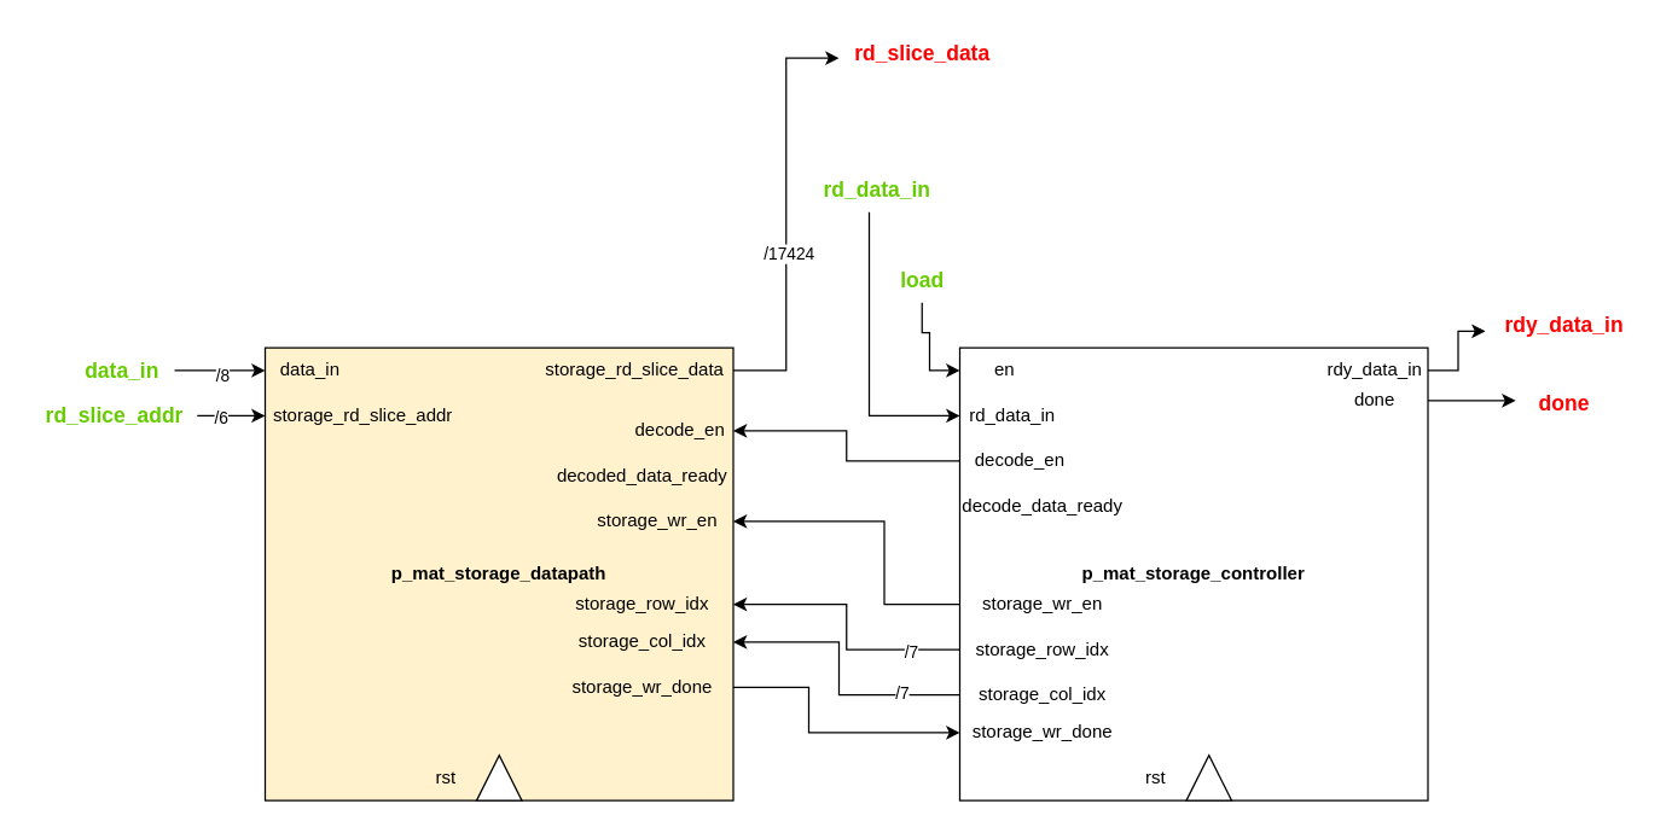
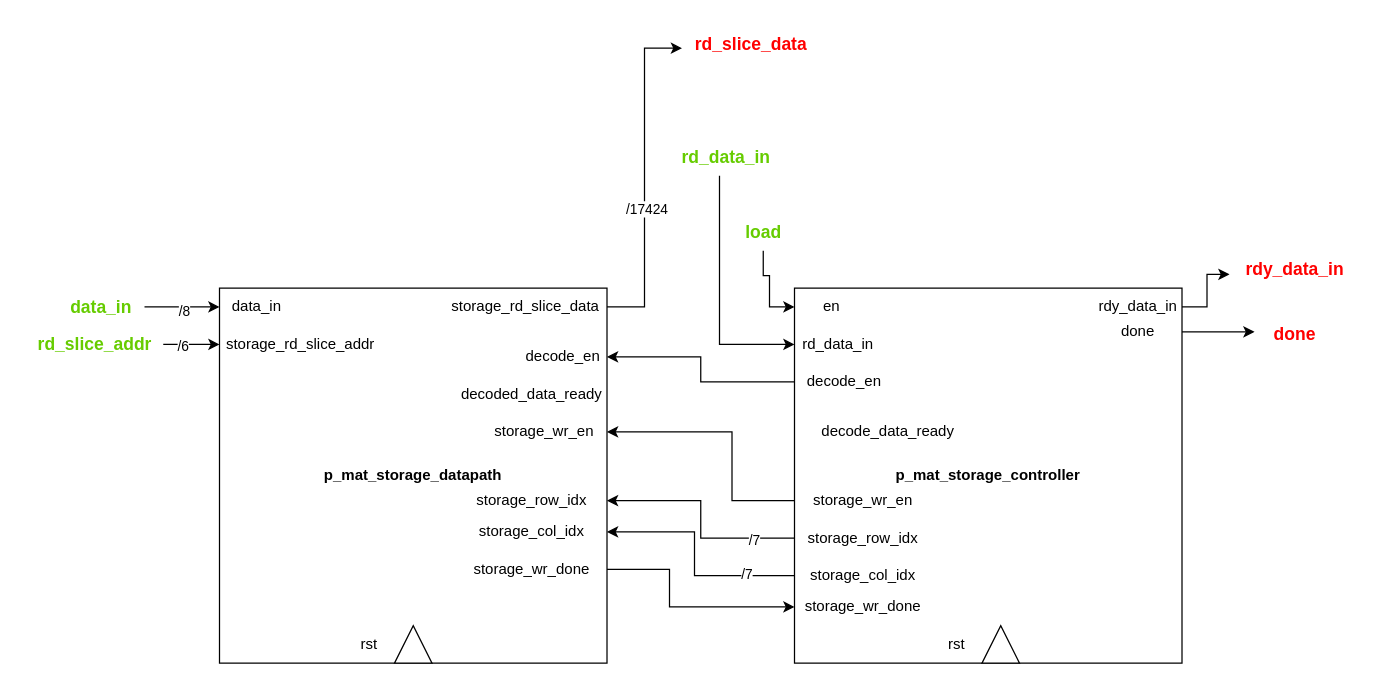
  <mxCell id="0" />
  <mxCell id="1" parent="0" />
- <mxCell id="2" value="&lt;b&gt;p_mat_storage_datapath&lt;/b&gt;" style="rounded=0;whiteSpace=wrap;html=1;fillColor=#fff2cc;" parent="1" vertex="1"><mxGeometry x="175" y="230" width="310" height="300" as="geometry" /></mxCell>
+ <mxCell id="2" value="&lt;b&gt;p_mat_storage_datapath&lt;/b&gt;" style="rounded=0;whiteSpace=wrap;html=1;" parent="1" vertex="1"><mxGeometry x="175" y="230" width="310" height="300" as="geometry" /></mxCell>
  <mxCell id="3" value="&lt;b&gt;p_mat_storage_controller&lt;/b&gt;" style="rounded=0;whiteSpace=wrap;html=1;" parent="1" vertex="1"><mxGeometry x="635" y="230" width="310" height="300" as="geometry" /></mxCell>
  <mxCell id="4" value="" style="triangle;whiteSpace=wrap;html=1;direction=north;" parent="1" vertex="1"><mxGeometry x="315" y="500" width="30" height="30" as="geometry" /></mxCell>
  <mxCell id="5" value="rst" style="text;html=1;strokeColor=none;fillColor=none;align=center;verticalAlign=middle;whiteSpace=wrap;rounded=0;" parent="1" vertex="1"><mxGeometry x="265" y="500" width="60" height="30" as="geometry" /></mxCell>
  <mxCell id="6" value="" style="triangle;whiteSpace=wrap;html=1;direction=north;" parent="1" vertex="1"><mxGeometry x="785" y="500" width="30" height="30" as="geometry" /></mxCell>
  <mxCell id="7" value="rst" style="text;html=1;strokeColor=none;fillColor=none;align=center;verticalAlign=middle;whiteSpace=wrap;rounded=0;" parent="1" vertex="1"><mxGeometry x="735" y="500" width="60" height="30" as="geometry" /></mxCell>
  <mxCell id="8" value="data_in" style="text;html=1;strokeColor=none;fillColor=none;align=center;verticalAlign=middle;whiteSpace=wrap;rounded=0;" parent="1" vertex="1"><mxGeometry x="175" y="230" width="60" height="30" as="geometry" /></mxCell>
  <mxCell id="9" value="storage_rd_slice_addr" style="text;html=1;strokeColor=none;fillColor=none;align=center;verticalAlign=middle;whiteSpace=wrap;rounded=0;" parent="1" vertex="1"><mxGeometry x="175" y="260" width="130" height="30" as="geometry" /></mxCell>
  <mxCell id="10" value="storage_rd_slice_data" style="text;html=1;strokeColor=none;fillColor=none;align=center;verticalAlign=middle;whiteSpace=wrap;rounded=0;" parent="1" vertex="1"><mxGeometry x="355" y="230" width="130" height="30" as="geometry" /></mxCell>
  <mxCell id="11" value="decode_en" style="text;html=1;strokeColor=none;fillColor=none;align=center;verticalAlign=middle;whiteSpace=wrap;rounded=0;" parent="1" vertex="1"><mxGeometry x="415" y="270" width="70" height="30" as="geometry" /></mxCell>
  <mxCell id="12" value="decoded_data_ready" style="text;html=1;strokeColor=none;fillColor=none;align=center;verticalAlign=middle;whiteSpace=wrap;rounded=0;" parent="1" vertex="1"><mxGeometry x="365" y="300" width="120" height="30" as="geometry" /></mxCell>
  <mxCell id="13" value="storage_wr_en" style="text;html=1;strokeColor=none;fillColor=none;align=center;verticalAlign=middle;whiteSpace=wrap;rounded=0;" parent="1" vertex="1"><mxGeometry x="385" y="330" width="100" height="30" as="geometry" /></mxCell>
  <mxCell id="14" value="storage_row_idx" style="text;html=1;strokeColor=none;fillColor=none;align=center;verticalAlign=middle;whiteSpace=wrap;rounded=0;" parent="1" vertex="1"><mxGeometry x="365" y="385" width="120" height="30" as="geometry" /></mxCell>
  <mxCell id="15" value="storage_col_idx" style="text;html=1;strokeColor=none;fillColor=none;align=center;verticalAlign=middle;whiteSpace=wrap;rounded=0;" parent="1" vertex="1"><mxGeometry x="365" y="410" width="120" height="30" as="geometry" /></mxCell>
  <mxCell id="16" style="edgeStyle=orthogonalEdgeStyle;rounded=0;orthogonalLoop=1;jettySize=auto;html=1;entryX=0;entryY=0.5;entryDx=0;entryDy=0;" parent="1" source="17" target="33" edge="1"><mxGeometry relative="1" as="geometry"><Array as="points"><mxPoint x="535" y="455" /><mxPoint x="535" y="485" /></Array></mxGeometry></mxCell>
  <mxCell id="17" value="storage_wr_done" style="text;html=1;strokeColor=none;fillColor=none;align=center;verticalAlign=middle;whiteSpace=wrap;rounded=0;" parent="1" vertex="1"><mxGeometry x="365" y="440" width="120" height="30" as="geometry" /></mxCell>
  <mxCell id="18" value="en" style="text;html=1;strokeColor=none;fillColor=none;align=center;verticalAlign=middle;whiteSpace=wrap;rounded=0;" parent="1" vertex="1"><mxGeometry x="635" y="230" width="60" height="30" as="geometry" /></mxCell>
  <mxCell id="19" value="rd_data_in" style="text;html=1;strokeColor=none;fillColor=none;align=center;verticalAlign=middle;whiteSpace=wrap;rounded=0;" parent="1" vertex="1"><mxGeometry x="635" y="260" width="70" height="30" as="geometry" /></mxCell>
  <mxCell id="20" value="rdy_data_in" style="text;html=1;strokeColor=none;fillColor=none;align=center;verticalAlign=middle;whiteSpace=wrap;rounded=0;" parent="1" vertex="1"><mxGeometry x="875" y="230" width="70" height="30" as="geometry" /></mxCell>
  <mxCell id="21" value="done" style="text;html=1;strokeColor=none;fillColor=none;align=center;verticalAlign=middle;whiteSpace=wrap;rounded=0;" parent="1" vertex="1"><mxGeometry x="875" y="250" width="70" height="30" as="geometry" /></mxCell>
- <mxCell id="22" value="decode_data_ready" style="text;html=1;strokeColor=none;fillColor=none;align=center;verticalAlign=middle;whiteSpace=wrap;rounded=0;" parent="1" vertex="1"><mxGeometry x="635" y="320" width="110" height="30" as="geometry" /></mxCell>
+ <mxCell id="22" value="decode_data_ready" style="text;html=1;strokeColor=none;fillColor=none;align=center;verticalAlign=middle;whiteSpace=wrap;rounded=0;" parent="1" vertex="1"><mxGeometry x="655" y="330" width="110" height="30" as="geometry" /></mxCell>
  <mxCell id="23" style="edgeStyle=orthogonalEdgeStyle;rounded=0;orthogonalLoop=1;jettySize=auto;html=1;entryX=1;entryY=0.5;entryDx=0;entryDy=0;" parent="1" source="24" target="11" edge="1"><mxGeometry relative="1" as="geometry" /></mxCell>
  <mxCell id="24" value="decode_en" style="text;html=1;strokeColor=none;fillColor=none;align=center;verticalAlign=middle;whiteSpace=wrap;rounded=0;" parent="1" vertex="1"><mxGeometry x="635" y="290" width="80" height="30" as="geometry" /></mxCell>
  <mxCell id="25" style="edgeStyle=orthogonalEdgeStyle;rounded=0;orthogonalLoop=1;jettySize=auto;html=1;entryX=1;entryY=0.5;entryDx=0;entryDy=0;" parent="1" source="26" target="13" edge="1"><mxGeometry relative="1" as="geometry"><Array as="points"><mxPoint x="585" y="400" /><mxPoint x="585" y="345" /></Array></mxGeometry></mxCell>
  <mxCell id="26" value="storage_wr_en" style="text;html=1;strokeColor=none;fillColor=none;align=center;verticalAlign=middle;whiteSpace=wrap;rounded=0;" parent="1" vertex="1"><mxGeometry x="635" y="385" width="110" height="30" as="geometry" /></mxCell>
  <mxCell id="27" style="edgeStyle=orthogonalEdgeStyle;rounded=0;orthogonalLoop=1;jettySize=auto;html=1;entryX=1;entryY=0.5;entryDx=0;entryDy=0;" parent="1" source="29" target="14" edge="1"><mxGeometry relative="1" as="geometry" /></mxCell>
  <mxCell id="28" value="/7" style="edgeLabel;html=1;align=center;verticalAlign=middle;resizable=0;points=[];" parent="27" vertex="1" connectable="0"><mxGeometry x="-0.633" y="1" relative="1" as="geometry"><mxPoint as="offset" /></mxGeometry></mxCell>
  <mxCell id="29" value="storage_row_idx" style="text;html=1;strokeColor=none;fillColor=none;align=center;verticalAlign=middle;whiteSpace=wrap;rounded=0;" parent="1" vertex="1"><mxGeometry x="635" y="415" width="110" height="30" as="geometry" /></mxCell>
  <mxCell id="30" style="edgeStyle=orthogonalEdgeStyle;rounded=0;orthogonalLoop=1;jettySize=auto;html=1;entryX=1;entryY=0.5;entryDx=0;entryDy=0;" parent="1" source="32" target="15" edge="1"><mxGeometry relative="1" as="geometry"><Array as="points"><mxPoint x="555" y="460" /><mxPoint x="555" y="425" /></Array></mxGeometry></mxCell>
  <mxCell id="31" value="/7" style="edgeLabel;html=1;align=center;verticalAlign=middle;resizable=0;points=[];" parent="30" vertex="1" connectable="0"><mxGeometry x="-0.578" y="-2" relative="1" as="geometry"><mxPoint as="offset" /></mxGeometry></mxCell>
  <mxCell id="32" value="storage_col_idx" style="text;html=1;strokeColor=none;fillColor=none;align=center;verticalAlign=middle;whiteSpace=wrap;rounded=0;" parent="1" vertex="1"><mxGeometry x="635" y="445" width="110" height="30" as="geometry" /></mxCell>
  <mxCell id="33" value="storage_wr_done" style="text;html=1;strokeColor=none;fillColor=none;align=center;verticalAlign=middle;whiteSpace=wrap;rounded=0;" parent="1" vertex="1"><mxGeometry x="635" y="470" width="110" height="30" as="geometry" /></mxCell>
  <mxCell id="34" style="edgeStyle=orthogonalEdgeStyle;rounded=0;orthogonalLoop=1;jettySize=auto;html=1;entryX=0;entryY=0.5;entryDx=0;entryDy=0;" parent="1" source="35" target="18" edge="1"><mxGeometry relative="1" as="geometry"><Array as="points"><mxPoint x="610" y="220" /><mxPoint x="615" y="220" /><mxPoint x="615" y="245" /></Array></mxGeometry></mxCell>
  <mxCell id="35" value="&lt;b&gt;&lt;font color=&quot;#66cc00&quot; style=&quot;font-size: 14px;&quot;&gt;load&lt;/font&gt;&lt;/b&gt;" style="text;html=1;align=center;verticalAlign=middle;resizable=0;points=[];autosize=1;strokeColor=none;fillColor=none;" parent="1" vertex="1"><mxGeometry x="585" y="170" width="50" height="30" as="geometry" /></mxCell>
  <mxCell id="36" value="&lt;b&gt;&lt;font color=&quot;#ff0000&quot; style=&quot;font-size: 14px;&quot;&gt;done&lt;/font&gt;&lt;/b&gt;" style="text;html=1;align=center;verticalAlign=middle;resizable=0;points=[];autosize=1;strokeColor=none;fillColor=none;" parent="1" vertex="1"><mxGeometry x="1005" y="252" width="60" height="30" as="geometry" /></mxCell>
  <mxCell id="37" style="edgeStyle=orthogonalEdgeStyle;rounded=0;orthogonalLoop=1;jettySize=auto;html=1;entryX=0;entryY=0.5;entryDx=0;entryDy=0;" parent="1" source="39" target="8" edge="1"><mxGeometry relative="1" as="geometry" /></mxCell>
  <mxCell id="38" value="/8" style="edgeLabel;html=1;align=center;verticalAlign=middle;resizable=0;points=[];" parent="37" vertex="1" connectable="0"><mxGeometry x="0.033" y="-3" relative="1" as="geometry"><mxPoint as="offset" /></mxGeometry></mxCell>
  <mxCell id="39" value="&lt;b&gt;&lt;font color=&quot;#66cc00&quot; style=&quot;font-size: 14px;&quot;&gt;data_in&lt;/font&gt;&lt;/b&gt;" style="text;html=1;align=center;verticalAlign=middle;resizable=0;points=[];autosize=1;strokeColor=none;fillColor=none;" parent="1" vertex="1"><mxGeometry x="45" y="230" width="70" height="30" as="geometry" /></mxCell>
  <mxCell id="40" style="edgeStyle=orthogonalEdgeStyle;rounded=0;orthogonalLoop=1;jettySize=auto;html=1;entryX=0;entryY=0.5;entryDx=0;entryDy=0;" parent="1" source="41" target="19" edge="1"><mxGeometry relative="1" as="geometry"><Array as="points"><mxPoint x="575" y="275" /></Array></mxGeometry></mxCell>
  <mxCell id="41" value="&lt;b&gt;&lt;font color=&quot;#66cc00&quot; style=&quot;font-size: 14px;&quot;&gt;rd_data_in&lt;/font&gt;&lt;/b&gt;" style="text;html=1;align=center;verticalAlign=middle;resizable=0;points=[];autosize=1;strokeColor=none;fillColor=none;" parent="1" vertex="1"><mxGeometry x="535" y="110" width="90" height="30" as="geometry" /></mxCell>
  <mxCell id="42" value="&lt;font color=&quot;#ff0000&quot;&gt;&lt;span style=&quot;font-size: 14px;&quot;&gt;&lt;b&gt;rdy_data_in&lt;/b&gt;&lt;/span&gt;&lt;/font&gt;" style="text;html=1;align=center;verticalAlign=middle;resizable=0;points=[];autosize=1;strokeColor=none;fillColor=none;" parent="1" vertex="1"><mxGeometry x="985" y="200" width="100" height="30" as="geometry" /></mxCell>
  <mxCell id="43" style="edgeStyle=orthogonalEdgeStyle;rounded=0;orthogonalLoop=1;jettySize=auto;html=1;entryX=0;entryY=0.5;entryDx=0;entryDy=0;" parent="1" source="45" target="9" edge="1"><mxGeometry relative="1" as="geometry" /></mxCell>
  <mxCell id="44" value="/6" style="edgeLabel;html=1;align=center;verticalAlign=middle;resizable=0;points=[];" parent="43" vertex="1" connectable="0"><mxGeometry x="-0.422" y="2" relative="1" as="geometry"><mxPoint x="2" y="3" as="offset" /></mxGeometry></mxCell>
  <mxCell id="45" value="&lt;b&gt;&lt;font color=&quot;#66cc00&quot; style=&quot;font-size: 14px;&quot;&gt;rd_slice_addr&lt;/font&gt;&lt;/b&gt;" style="text;html=1;align=center;verticalAlign=middle;resizable=0;points=[];autosize=1;strokeColor=none;fillColor=none;" parent="1" vertex="1"><mxGeometry x="20" y="260" width="110" height="30" as="geometry" /></mxCell>
- <mxCell id="46" value="&lt;b&gt;&lt;font color=&quot;#ff0000&quot; style=&quot;font-size: 14px;&quot;&gt;rd_slice_data&lt;/font&gt;&lt;/b&gt;" style="text;html=1;align=center;verticalAlign=middle;resizable=0;points=[];autosize=1;strokeColor=none;fillColor=none;" parent="1" vertex="1"><mxGeometry x="555" y="20" width="110" height="30" as="geometry" /></mxCell>
+ <mxCell id="46" value="&lt;b&gt;&lt;font color=&quot;#ff0000&quot; style=&quot;font-size: 14px;&quot;&gt;rd_slice_data&lt;/font&gt;&lt;/b&gt;" style="text;html=1;align=center;verticalAlign=middle;resizable=0;points=[];autosize=1;strokeColor=none;fillColor=none;" parent="1" vertex="1"><mxGeometry x="545" y="20" width="110" height="30" as="geometry" /></mxCell>
  <mxCell id="47" style="edgeStyle=orthogonalEdgeStyle;rounded=0;orthogonalLoop=1;jettySize=auto;html=1;entryX=0;entryY=0.6;entryDx=0;entryDy=0;entryPerimeter=0;" parent="1" source="10" target="46" edge="1"><mxGeometry relative="1" as="geometry" /></mxCell>
  <mxCell id="48" value="/17424" style="edgeLabel;html=1;align=center;verticalAlign=middle;resizable=0;points=[];" parent="47" vertex="1" connectable="0"><mxGeometry x="-0.183" y="-1" relative="1" as="geometry"><mxPoint as="offset" /></mxGeometry></mxCell>
  <mxCell id="49" style="edgeStyle=orthogonalEdgeStyle;rounded=0;orthogonalLoop=1;jettySize=auto;html=1;entryX=-0.033;entryY=0.433;entryDx=0;entryDy=0;entryPerimeter=0;" parent="1" source="21" target="36" edge="1"><mxGeometry relative="1" as="geometry" /></mxCell>
  <mxCell id="50" style="edgeStyle=orthogonalEdgeStyle;rounded=0;orthogonalLoop=1;jettySize=auto;html=1;entryX=-0.02;entryY=0.633;entryDx=0;entryDy=0;entryPerimeter=0;" parent="1" source="20" target="42" edge="1"><mxGeometry relative="1" as="geometry" /></mxCell>
